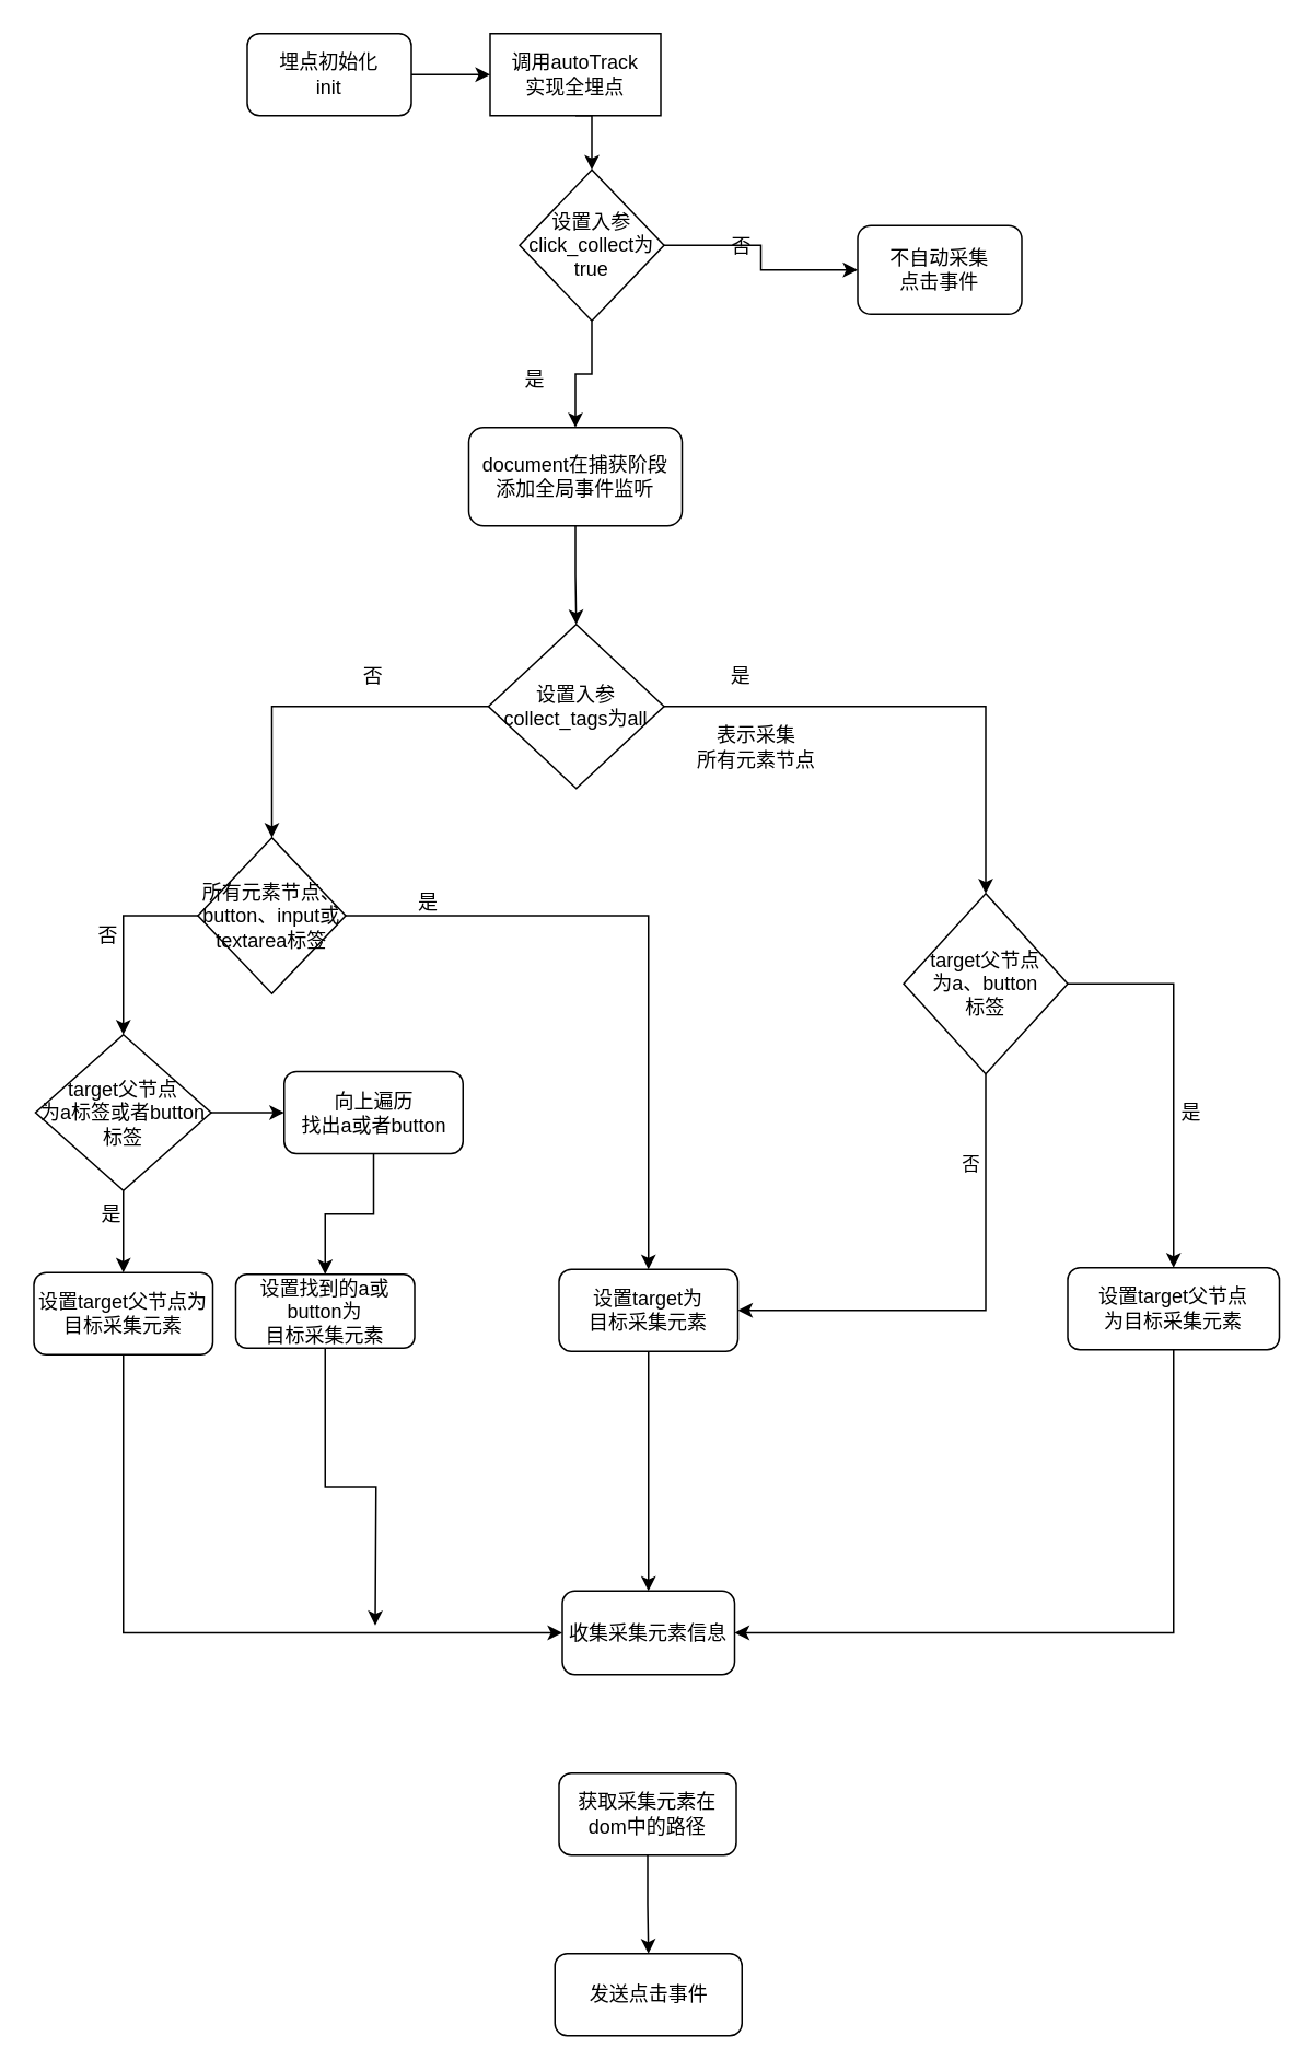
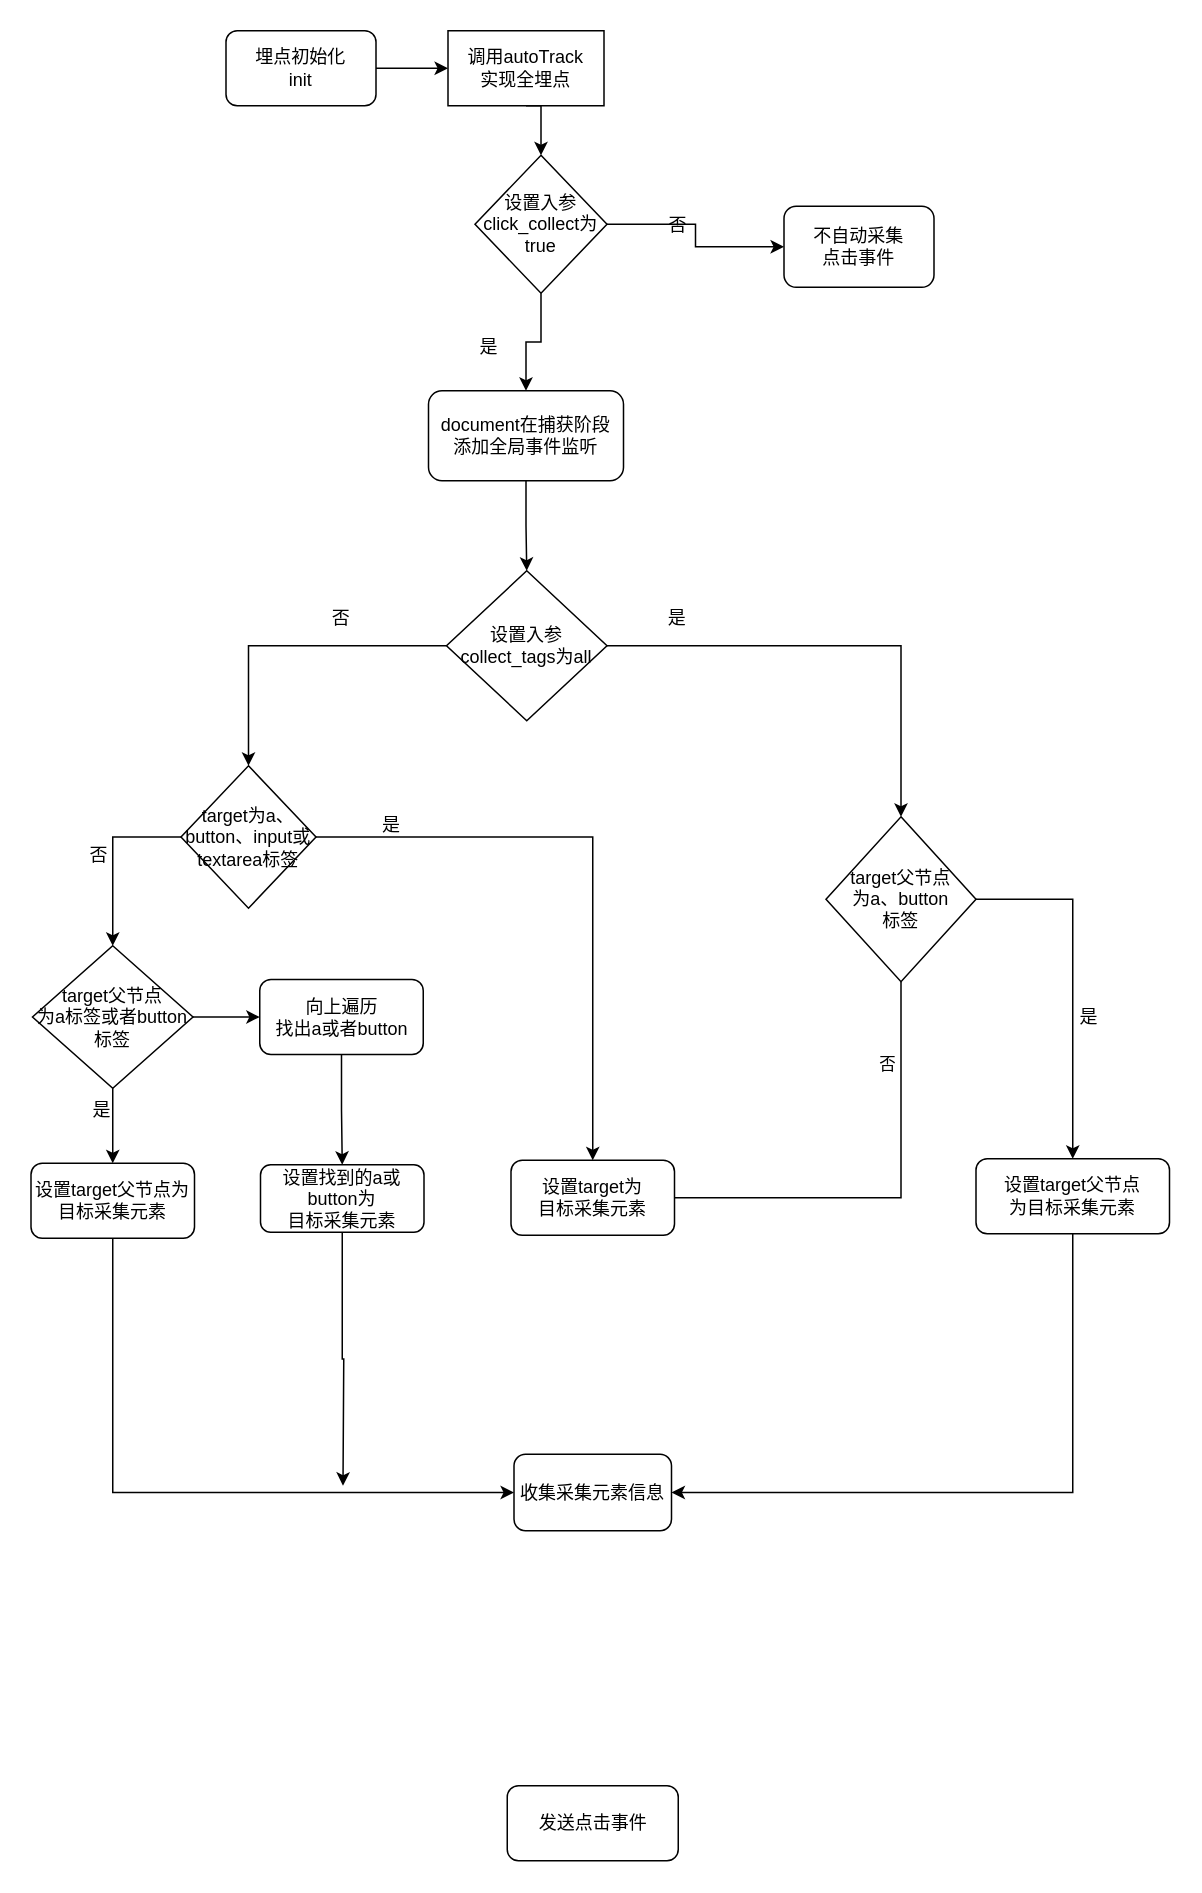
  <mxCell id="0" />
  <mxCell id="1" parent="0" />
  <mxCell id="2" value="" style="edgeStyle=orthogonalEdgeStyle;rounded=0;orthogonalLoop=1;jettySize=auto;html=1;" edge="1" parent="1" source="3" target="5"><mxGeometry relative="1" as="geometry" /></mxCell>
  <mxCell id="3" value="埋点初始化&lt;br&gt;init" style="rounded=1;whiteSpace=wrap;html=1;" vertex="1" parent="1"><mxGeometry x="150" y="20" width="100" height="50" as="geometry" /></mxCell>
  <mxCell id="4" style="edgeStyle=orthogonalEdgeStyle;rounded=0;orthogonalLoop=1;jettySize=auto;html=1;exitX=0.5;exitY=1;exitDx=0;exitDy=0;entryX=0.5;entryY=0;entryDx=0;entryDy=0;" edge="1" parent="1" source="5" target="8"><mxGeometry relative="1" as="geometry" /></mxCell>
  <mxCell id="5" value="调用autoTrack&lt;br&gt;实现全埋点" style="whiteSpace=wrap;html=1;rounded=0;" vertex="1" parent="1"><mxGeometry x="298" y="20" width="104" height="50" as="geometry" /></mxCell>
  <mxCell id="6" style="edgeStyle=orthogonalEdgeStyle;rounded=0;orthogonalLoop=1;jettySize=auto;html=1;exitX=1;exitY=0.5;exitDx=0;exitDy=0;entryX=0;entryY=0.5;entryDx=0;entryDy=0;" edge="1" parent="1" source="8" target="10"><mxGeometry relative="1" as="geometry" /></mxCell>
  <mxCell id="7" style="edgeStyle=orthogonalEdgeStyle;rounded=0;orthogonalLoop=1;jettySize=auto;html=1;entryX=0.5;entryY=0;entryDx=0;entryDy=0;" edge="1" parent="1" source="8" target="16"><mxGeometry relative="1" as="geometry" /></mxCell>
  <mxCell id="8" value="设置入参&lt;br&gt;click_collect为true" style="rhombus;whiteSpace=wrap;html=1;" vertex="1" parent="1"><mxGeometry x="316" y="103" width="88" height="92" as="geometry" /></mxCell>
  <mxCell id="9" value="是" style="text;html=1;align=center;verticalAlign=middle;resizable=0;points=[];autosize=1;strokeColor=none;" vertex="1" parent="1"><mxGeometry x="310" y="221" width="30" height="20" as="geometry" /></mxCell>
  <mxCell id="10" value="不自动采集&lt;br&gt;点击事件" style="rounded=1;whiteSpace=wrap;html=1;" vertex="1" parent="1"><mxGeometry x="522" y="137" width="100" height="54" as="geometry" /></mxCell>
  <mxCell id="11" value="否" style="text;html=1;align=center;verticalAlign=middle;resizable=0;points=[];autosize=1;strokeColor=none;" vertex="1" parent="1"><mxGeometry x="436" y="140" width="30" height="20" as="geometry" /></mxCell>
  <mxCell id="12" style="edgeStyle=orthogonalEdgeStyle;rounded=0;orthogonalLoop=1;jettySize=auto;html=1;exitX=0;exitY=0.5;exitDx=0;exitDy=0;" edge="1" parent="1" source="14" target="35"><mxGeometry relative="1" as="geometry" /></mxCell>
  <mxCell id="13" style="edgeStyle=orthogonalEdgeStyle;rounded=0;orthogonalLoop=1;jettySize=auto;html=1;exitX=1;exitY=0.5;exitDx=0;exitDy=0;" edge="1" parent="1" source="14" target="31"><mxGeometry relative="1" as="geometry" /></mxCell>
- <mxCell id="14" value="所有元素节点、button、input或textarea标签" style="rhombus;whiteSpace=wrap;html=1;" vertex="1" parent="1"><mxGeometry x="120" y="510" width="90" height="95" as="geometry" /></mxCell>
+ <mxCell id="14" value="target为a、button、input或textarea标签" style="rhombus;whiteSpace=wrap;html=1;" vertex="1" parent="1"><mxGeometry x="120" y="510" width="90" height="95" as="geometry" /></mxCell>
  <mxCell id="15" style="edgeStyle=orthogonalEdgeStyle;rounded=0;orthogonalLoop=1;jettySize=auto;html=1;exitX=0.5;exitY=1;exitDx=0;exitDy=0;entryX=0.5;entryY=0;entryDx=0;entryDy=0;" edge="1" parent="1" source="16" target="19"><mxGeometry relative="1" as="geometry" /></mxCell>
  <mxCell id="16" value="document在捕获阶段&lt;br&gt;添加全局事件监听" style="rounded=1;whiteSpace=wrap;html=1;" vertex="1" parent="1"><mxGeometry x="285" y="260" width="130" height="60" as="geometry" /></mxCell>
  <mxCell id="17" style="edgeStyle=orthogonalEdgeStyle;rounded=0;orthogonalLoop=1;jettySize=auto;html=1;exitX=0;exitY=0.5;exitDx=0;exitDy=0;entryX=0.5;entryY=0;entryDx=0;entryDy=0;" edge="1" parent="1" source="19" target="14"><mxGeometry relative="1" as="geometry" /></mxCell>
  <mxCell id="18" style="edgeStyle=orthogonalEdgeStyle;rounded=0;orthogonalLoop=1;jettySize=auto;html=1;exitX=1;exitY=0.5;exitDx=0;exitDy=0;entryX=0.5;entryY=0;entryDx=0;entryDy=0;" edge="1" parent="1" source="19" target="23"><mxGeometry relative="1" as="geometry" /></mxCell>
  <mxCell id="19" value="设置入参&lt;br&gt;collect_tags为all" style="rhombus;whiteSpace=wrap;html=1;" vertex="1" parent="1"><mxGeometry x="297" y="380" width="107" height="100" as="geometry" /></mxCell>
- <mxCell id="20" style="edgeStyle=orthogonalEdgeStyle;rounded=0;orthogonalLoop=1;jettySize=auto;html=1;exitX=0.5;exitY=1;exitDx=0;exitDy=0;entryX=1;entryY=0.5;entryDx=0;entryDy=0;" edge="1" parent="1" source="23" target="31"><mxGeometry relative="1" as="geometry" /></mxCell>
+ <mxCell id="20" style="edgeStyle=orthogonalEdgeStyle;rounded=0;orthogonalLoop=1;jettySize=auto;html=1;exitX=0.5;exitY=1;exitDx=0;exitDy=0;entryX=1;entryY=0.5;entryDx=0;entryDy=0;endArrow=none;" edge="1" parent="1" source="23" target="31"><mxGeometry relative="1" as="geometry" /></mxCell>
  <mxCell id="21" value="否" style="edgeLabel;html=1;align=center;verticalAlign=middle;resizable=0;points=[];" vertex="1" connectable="0" parent="20"><mxGeometry x="-0.636" y="-4" relative="1" as="geometry"><mxPoint x="-6" as="offset" /></mxGeometry></mxCell>
  <mxCell id="22" style="edgeStyle=orthogonalEdgeStyle;rounded=0;orthogonalLoop=1;jettySize=auto;html=1;exitX=1;exitY=0.5;exitDx=0;exitDy=0;" edge="1" parent="1" source="23" target="42"><mxGeometry relative="1" as="geometry" /></mxCell>
  <mxCell id="23" value="target父节点&lt;br&gt;为a、button&lt;br&gt;标签" style="rhombus;whiteSpace=wrap;html=1;" vertex="1" parent="1"><mxGeometry x="550" y="544" width="100" height="110" as="geometry" /></mxCell>
  <mxCell id="24" value="否" style="text;html=1;strokeColor=none;fillColor=none;align=center;verticalAlign=middle;whiteSpace=wrap;rounded=0;" vertex="1" parent="1"><mxGeometry x="207" y="402" width="40" height="20" as="geometry" /></mxCell>
  <mxCell id="25" value="是" style="text;html=1;strokeColor=none;fillColor=none;align=center;verticalAlign=middle;whiteSpace=wrap;rounded=0;" vertex="1" parent="1"><mxGeometry x="401" y="402" width="100" height="20" as="geometry" /></mxCell>
- <mxCell id="26" style="edgeStyle=orthogonalEdgeStyle;rounded=0;orthogonalLoop=1;jettySize=auto;html=1;exitX=0.5;exitY=1;exitDx=0;exitDy=0;" edge="1" parent="1" source="27" target="47"><mxGeometry relative="1" as="geometry" /></mxCell>
- <mxCell id="27" value="&lt;span&gt;获取采集元素在dom中的路径&lt;/span&gt;" style="rounded=1;whiteSpace=wrap;html=1;" vertex="1" parent="1"><mxGeometry x="340" y="1080" width="108" height="50" as="geometry" /></mxCell>
  <mxCell id="28" style="edgeStyle=orthogonalEdgeStyle;rounded=0;orthogonalLoop=1;jettySize=auto;html=1;exitX=0.5;exitY=1;exitDx=0;exitDy=0;" edge="1" parent="1" source="29"><mxGeometry relative="1" as="geometry"><mxPoint x="228" y="990" as="targetPoint" /></mxGeometry></mxCell>
- <mxCell id="29" value="设置找到的a或button为&lt;br&gt;目标采集元素" style="rounded=1;whiteSpace=wrap;html=1;" vertex="1" parent="1"><mxGeometry x="143" y="776" width="109" height="45" as="geometry" /></mxCell>
- <mxCell id="30" style="edgeStyle=orthogonalEdgeStyle;rounded=0;orthogonalLoop=1;jettySize=auto;html=1;exitX=0.5;exitY=1;exitDx=0;exitDy=0;" edge="1" parent="1" source="31" target="32"><mxGeometry relative="1" as="geometry" /></mxCell>
+ <mxCell id="29" value="设置找到的a或button为&lt;br&gt;目标采集元素" style="rounded=1;whiteSpace=wrap;html=1;" vertex="1" parent="1"><mxGeometry x="173" y="776" width="109" height="45" as="geometry" /></mxCell>
  <mxCell id="31" value="设置target为&lt;br&gt;目标采集元素" style="rounded=1;whiteSpace=wrap;html=1;" vertex="1" parent="1"><mxGeometry x="340" y="773" width="109" height="50" as="geometry" /></mxCell>
  <mxCell id="32" value="收集采集元素信息" style="rounded=1;whiteSpace=wrap;html=1;" vertex="1" parent="1"><mxGeometry x="342" y="969" width="105" height="51" as="geometry" /></mxCell>
  <mxCell id="33" style="edgeStyle=orthogonalEdgeStyle;rounded=0;orthogonalLoop=1;jettySize=auto;html=1;exitX=0.5;exitY=1;exitDx=0;exitDy=0;entryX=0.5;entryY=0;entryDx=0;entryDy=0;" edge="1" parent="1" source="35" target="37"><mxGeometry relative="1" as="geometry" /></mxCell>
  <mxCell id="34" style="edgeStyle=orthogonalEdgeStyle;rounded=0;orthogonalLoop=1;jettySize=auto;html=1;exitX=1;exitY=0.5;exitDx=0;exitDy=0;entryX=0;entryY=0.5;entryDx=0;entryDy=0;" edge="1" parent="1" source="35" target="44"><mxGeometry relative="1" as="geometry" /></mxCell>
  <mxCell id="35" value="target父节点&lt;br&gt;为a标签或者button标签" style="rhombus;whiteSpace=wrap;html=1;" vertex="1" parent="1"><mxGeometry x="21" y="630" width="107" height="95" as="geometry" /></mxCell>
  <mxCell id="36" style="edgeStyle=orthogonalEdgeStyle;rounded=0;orthogonalLoop=1;jettySize=auto;html=1;exitX=0.5;exitY=1;exitDx=0;exitDy=0;entryX=0;entryY=0.5;entryDx=0;entryDy=0;" edge="1" parent="1" source="37" target="32"><mxGeometry relative="1" as="geometry" /></mxCell>
  <mxCell id="37" value="设置target父节点为&lt;br&gt;目标采集元素" style="rounded=1;whiteSpace=wrap;html=1;" vertex="1" parent="1"><mxGeometry x="20" y="775" width="109" height="50" as="geometry" /></mxCell>
  <mxCell id="38" value="是" style="text;html=1;align=center;verticalAlign=middle;resizable=0;points=[];autosize=1;strokeColor=none;" vertex="1" parent="1"><mxGeometry x="245" y="540" width="30" height="20" as="geometry" /></mxCell>
  <mxCell id="39" value="否" style="text;html=1;align=center;verticalAlign=middle;resizable=0;points=[];autosize=1;strokeColor=none;" vertex="1" parent="1"><mxGeometry x="50" y="560" width="30" height="20" as="geometry" /></mxCell>
  <mxCell id="40" value="是" style="text;html=1;align=center;verticalAlign=middle;resizable=0;points=[];autosize=1;strokeColor=none;" vertex="1" parent="1"><mxGeometry x="52" y="730" width="30" height="20" as="geometry" /></mxCell>
  <mxCell id="41" style="edgeStyle=orthogonalEdgeStyle;rounded=0;orthogonalLoop=1;jettySize=auto;html=1;exitX=0.5;exitY=1;exitDx=0;exitDy=0;entryX=1;entryY=0.5;entryDx=0;entryDy=0;" edge="1" parent="1" source="42" target="32"><mxGeometry relative="1" as="geometry" /></mxCell>
  <mxCell id="42" value="设置target父节点&lt;br&gt;为目标采集元素" style="rounded=1;whiteSpace=wrap;html=1;" vertex="1" parent="1"><mxGeometry x="650" y="772" width="129" height="50" as="geometry" /></mxCell>
  <mxCell id="43" style="edgeStyle=orthogonalEdgeStyle;rounded=0;orthogonalLoop=1;jettySize=auto;html=1;exitX=0.5;exitY=1;exitDx=0;exitDy=0;entryX=0.5;entryY=0;entryDx=0;entryDy=0;" edge="1" parent="1" source="44" target="29"><mxGeometry relative="1" as="geometry" /></mxCell>
  <mxCell id="44" value="向上遍历&lt;br&gt;找出a或者button" style="rounded=1;whiteSpace=wrap;html=1;" vertex="1" parent="1"><mxGeometry x="172.5" y="652.5" width="109" height="50" as="geometry" /></mxCell>
  <mxCell id="45" value="是" style="text;html=1;align=center;verticalAlign=middle;resizable=0;points=[];autosize=1;strokeColor=none;" vertex="1" parent="1"><mxGeometry x="710" y="667.5" width="30" height="20" as="geometry" /></mxCell>
- <mxCell id="46" value="表示采集&lt;br&gt;所有元素节点" style="text;html=1;align=center;verticalAlign=middle;resizable=0;points=[];autosize=1;strokeColor=none;" vertex="1" parent="1"><mxGeometry x="415" y="440" width="90" height="30" as="geometry" /></mxCell>
  <mxCell id="47" value="发送点击事件" style="rounded=1;whiteSpace=wrap;html=1;" vertex="1" parent="1"><mxGeometry x="337.5" y="1190" width="114" height="50" as="geometry" /></mxCell>
